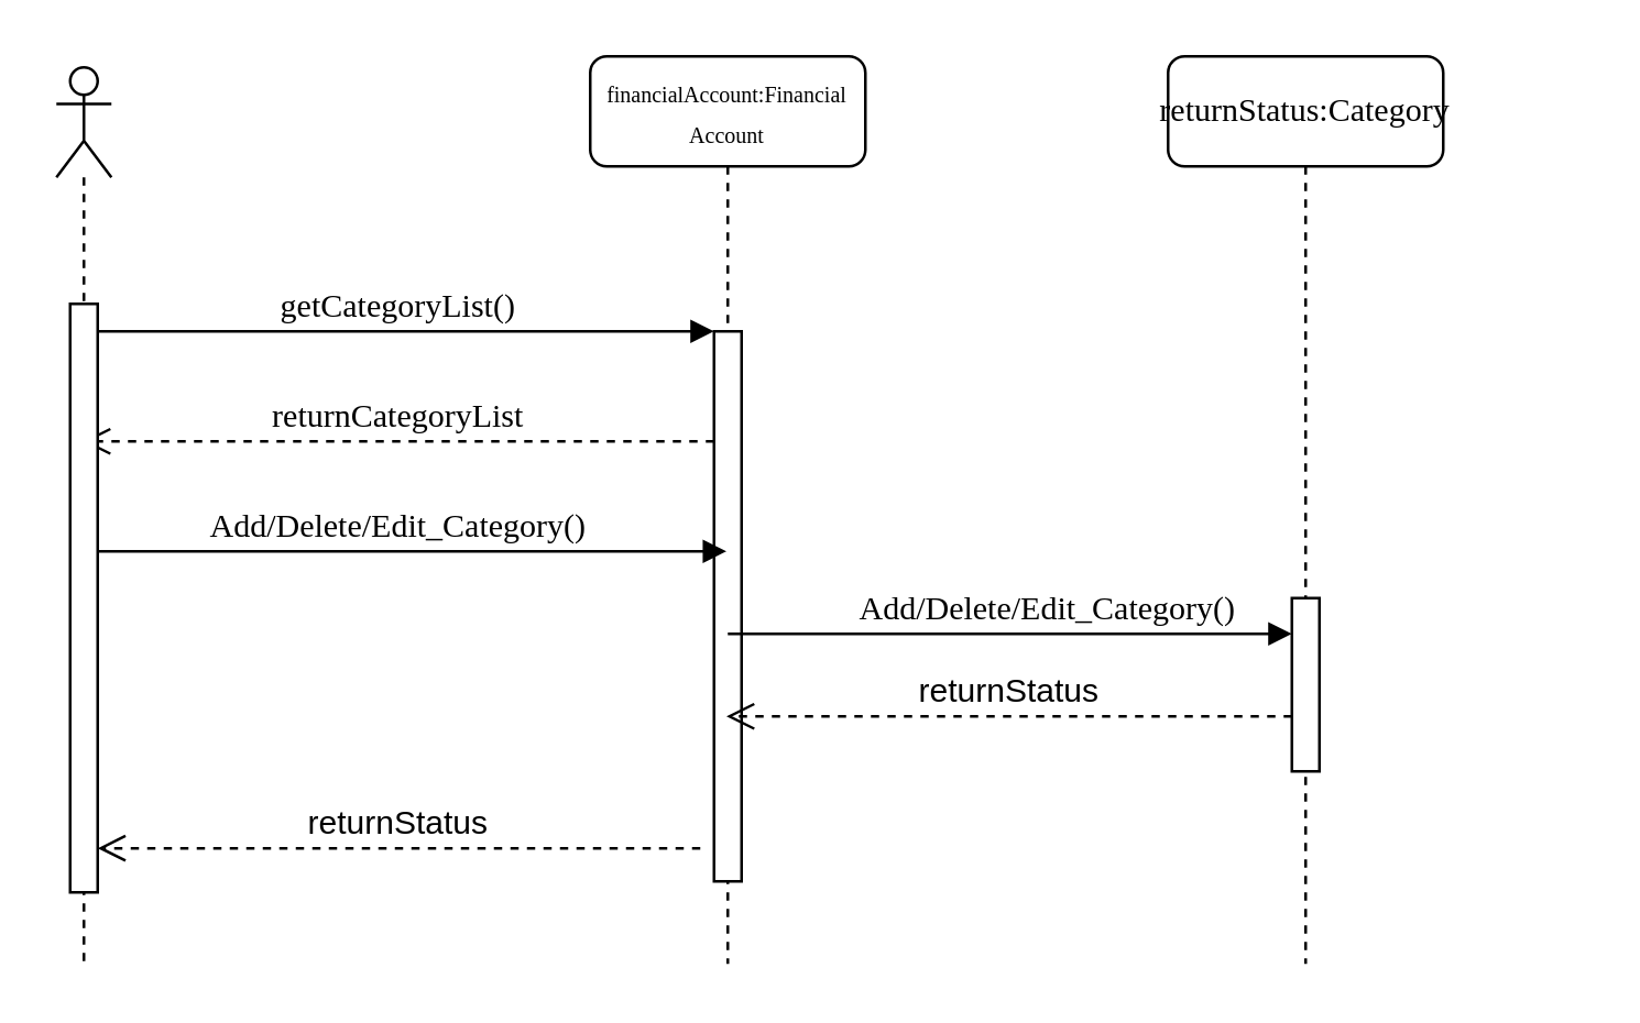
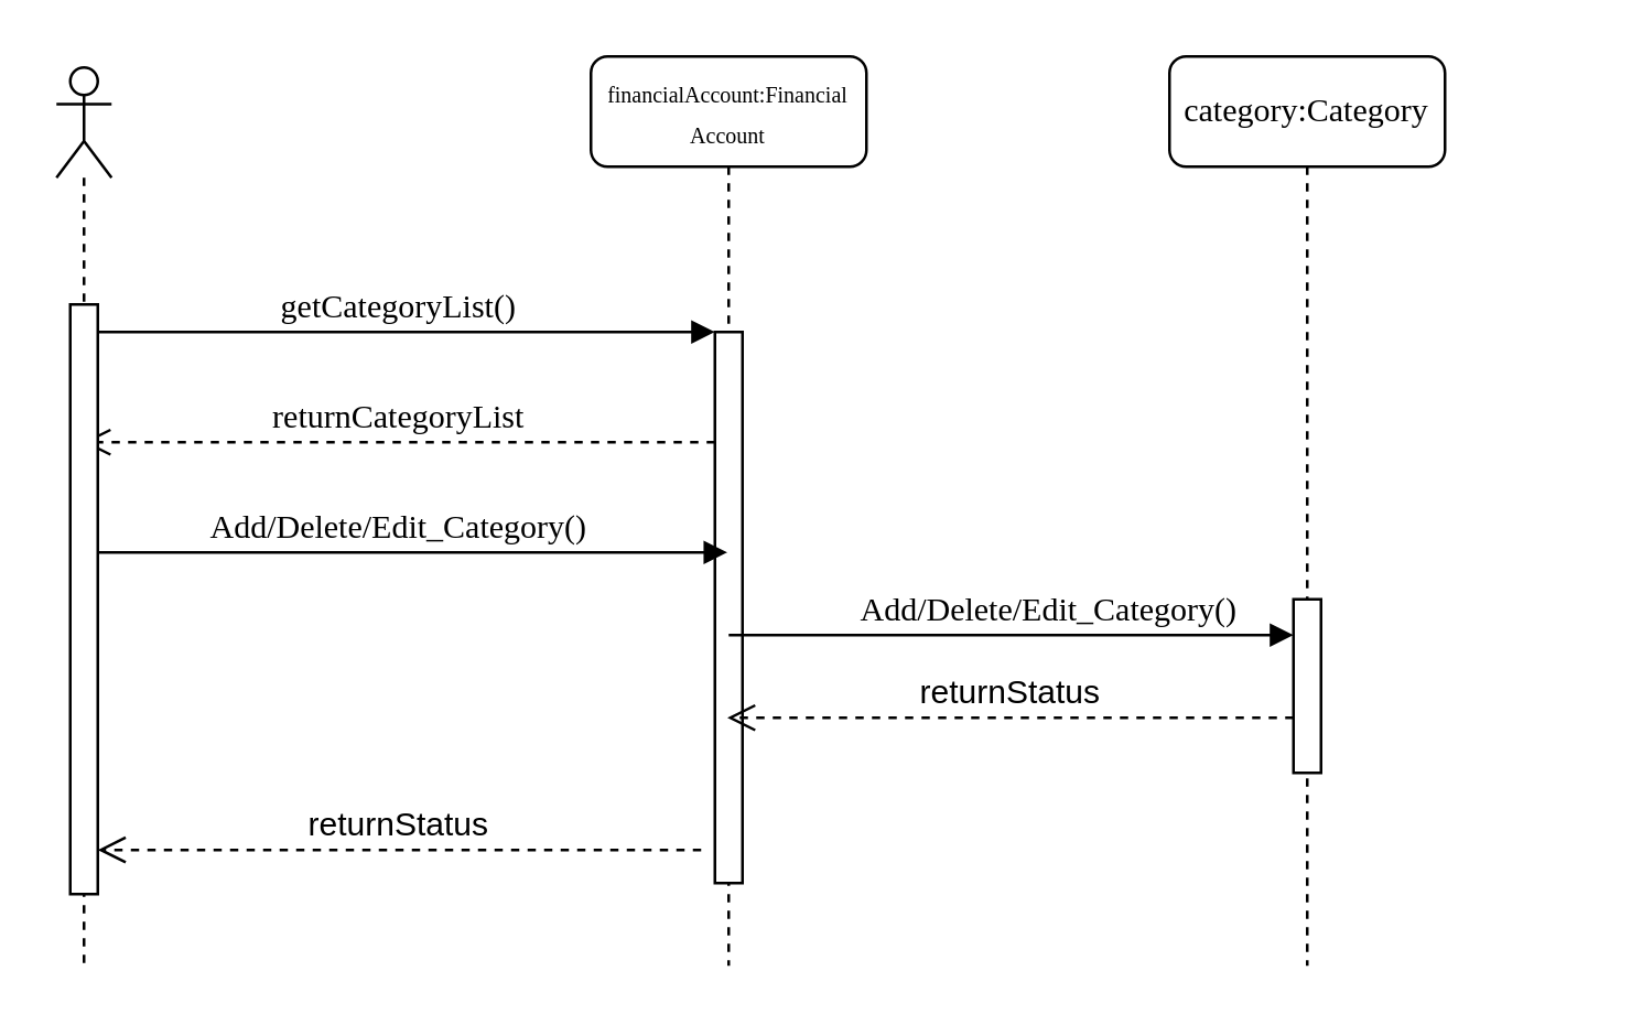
  <mxCell id="0" />
  <mxCell id="1" parent="0" />
  <mxCell id="2" value="&lt;span style=&quot;font-size: 8px&quot;&gt;financialAccount:Financial Account&lt;/span&gt;" style="shape=umlLifeline;perimeter=lifelinePerimeter;whiteSpace=wrap;html=1;container=1;collapsible=0;recursiveResize=0;outlineConnect=0;rounded=1;shadow=0;comic=0;labelBackgroundColor=none;strokeColor=#000000;strokeWidth=1;fillColor=#FFFFFF;fontFamily=Verdana;fontSize=12;fontColor=#000000;align=center;" parent="1" vertex="1"><mxGeometry x="214" y="20" width="100" height="330" as="geometry" /></mxCell>
  <mxCell id="3" value="" style="html=1;points=[];perimeter=orthogonalPerimeter;rounded=0;shadow=0;comic=0;labelBackgroundColor=none;strokeColor=#000000;strokeWidth=1;fillColor=#FFFFFF;fontFamily=Verdana;fontSize=12;fontColor=#000000;align=center;" parent="2" vertex="1"><mxGeometry x="45" y="100" width="10" height="200" as="geometry" /></mxCell>
  <mxCell id="4" value="returnCategoryList" style="html=1;verticalAlign=bottom;endArrow=open;dashed=1;endSize=8;labelBackgroundColor=none;fontFamily=Verdana;fontSize=12;edgeStyle=elbowEdgeStyle;elbow=vertical;" parent="1" source="3" target="6" edge="1"><mxGeometry relative="1" as="geometry"><mxPoint x="524" y="246" as="targetPoint" /><Array as="points"><mxPoint x="214" y="160" /><mxPoint x="184" y="180" /><mxPoint x="144" y="220" /><mxPoint x="94" y="190" /><mxPoint x="574" y="200" /></Array></mxGeometry></mxCell>
  <mxCell id="5" value="getCategoryList()" style="html=1;verticalAlign=bottom;endArrow=block;entryX=0;entryY=0;labelBackgroundColor=none;fontFamily=Verdana;fontSize=12;edgeStyle=elbowEdgeStyle;elbow=vertical;" parent="1" target="3" edge="1"><mxGeometry relative="1" as="geometry"><mxPoint x="29" y="120" as="sourcePoint" /><mxPoint as="offset" /></mxGeometry></mxCell>
  <mxCell id="6" value="" style="shape=umlLifeline;participant=umlActor;perimeter=lifelinePerimeter;whiteSpace=wrap;html=1;container=1;collapsible=0;recursiveResize=0;verticalAlign=top;spacingTop=36;labelBackgroundColor=#ffffff;outlineConnect=0;" parent="1" vertex="1"><mxGeometry x="20" y="24" width="20" height="326" as="geometry" /></mxCell>
  <mxCell id="7" value="" style="html=1;points=[];perimeter=orthogonalPerimeter;" parent="6" vertex="1"><mxGeometry x="5" y="86" width="10" height="214" as="geometry" /></mxCell>
  <mxCell id="8" value="returnStatus" style="html=1;verticalAlign=bottom;endArrow=open;dashed=1;endSize=8;fontSize=12;entryX=1;entryY=0.925;entryDx=0;entryDy=0;entryPerimeter=0;" parent="1" target="7" edge="1"><mxGeometry x="0.007" relative="1" as="geometry"><mxPoint x="254" y="308" as="sourcePoint" /><mxPoint x="35" y="300" as="targetPoint" /><Array as="points" /><mxPoint as="offset" /></mxGeometry></mxCell>
  <mxCell id="9" value="Add/Delete/Edit_Category()" style="html=1;verticalAlign=bottom;endArrow=block;labelBackgroundColor=none;fontFamily=Verdana;fontSize=12;edgeStyle=elbowEdgeStyle;elbow=vertical;" parent="1" target="2" edge="1"><mxGeometry x="-0.046" relative="1" as="geometry"><mxPoint x="35" y="200" as="sourcePoint" /><mxPoint x="314" y="270" as="targetPoint" /><Array as="points"><mxPoint x="214" y="200" /><mxPoint x="224" y="185" /><mxPoint x="214" y="250" /><mxPoint x="174" y="240" /></Array><mxPoint as="offset" /></mxGeometry></mxCell>
- <mxCell id="10" value="&lt;span style=&quot;white-space: nowrap&quot;&gt;returnStatus:Category&lt;/span&gt;" style="shape=umlLifeline;perimeter=lifelinePerimeter;whiteSpace=wrap;html=1;container=1;collapsible=0;recursiveResize=0;outlineConnect=0;rounded=1;shadow=0;comic=0;labelBackgroundColor=none;strokeColor=#000000;strokeWidth=1;fillColor=#FFFFFF;fontFamily=Verdana;fontSize=12;fontColor=#000000;align=center;" parent="1" vertex="1"><mxGeometry x="424" y="20" width="100" height="330" as="geometry" /></mxCell>
+ <mxCell id="10" value="&lt;span style=&quot;white-space: nowrap&quot;&gt;category:Category&lt;/span&gt;" style="shape=umlLifeline;perimeter=lifelinePerimeter;whiteSpace=wrap;html=1;container=1;collapsible=0;recursiveResize=0;outlineConnect=0;rounded=1;shadow=0;comic=0;labelBackgroundColor=none;strokeColor=#000000;strokeWidth=1;fillColor=#FFFFFF;fontFamily=Verdana;fontSize=12;fontColor=#000000;align=center;" parent="1" vertex="1"><mxGeometry x="424" y="20" width="100" height="330" as="geometry" /></mxCell>
  <mxCell id="11" value="" style="html=1;points=[];perimeter=orthogonalPerimeter;rounded=0;shadow=0;comic=0;labelBackgroundColor=none;strokeColor=#000000;strokeWidth=1;fillColor=#FFFFFF;fontFamily=Verdana;fontSize=12;fontColor=#000000;align=center;" parent="10" vertex="1"><mxGeometry x="45" y="197" width="10" height="63" as="geometry" /></mxCell>
  <mxCell id="12" value="Add/Delete/Edit_Category()" style="html=1;verticalAlign=bottom;endArrow=block;labelBackgroundColor=none;fontFamily=Verdana;fontSize=12;edgeStyle=elbowEdgeStyle;elbow=vertical;" parent="1" edge="1"><mxGeometry x="0.132" relative="1" as="geometry"><mxPoint x="264" y="230" as="sourcePoint" /><mxPoint x="469" y="230" as="targetPoint" /><Array as="points"><mxPoint x="419.5" y="230" /><mxPoint x="429.5" y="215" /><mxPoint x="419.5" y="280" /><mxPoint x="379.5" y="270" /></Array><mxPoint as="offset" /></mxGeometry></mxCell>
  <mxCell id="13" value="returnStatus" style="html=1;verticalAlign=bottom;endArrow=open;dashed=1;endSize=8;fontSize=12;" parent="1" target="2" edge="1"><mxGeometry x="0.007" relative="1" as="geometry"><mxPoint x="469" y="260" as="sourcePoint" /><mxPoint x="250" y="260" as="targetPoint" /><Array as="points" /><mxPoint as="offset" /></mxGeometry></mxCell>
